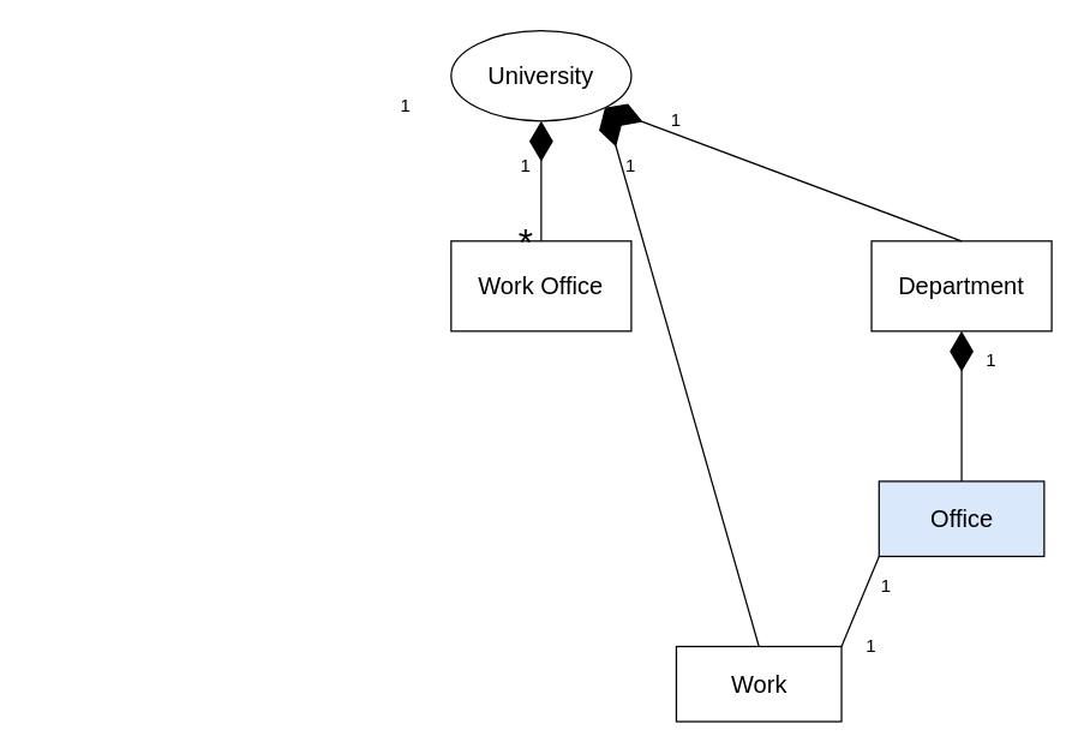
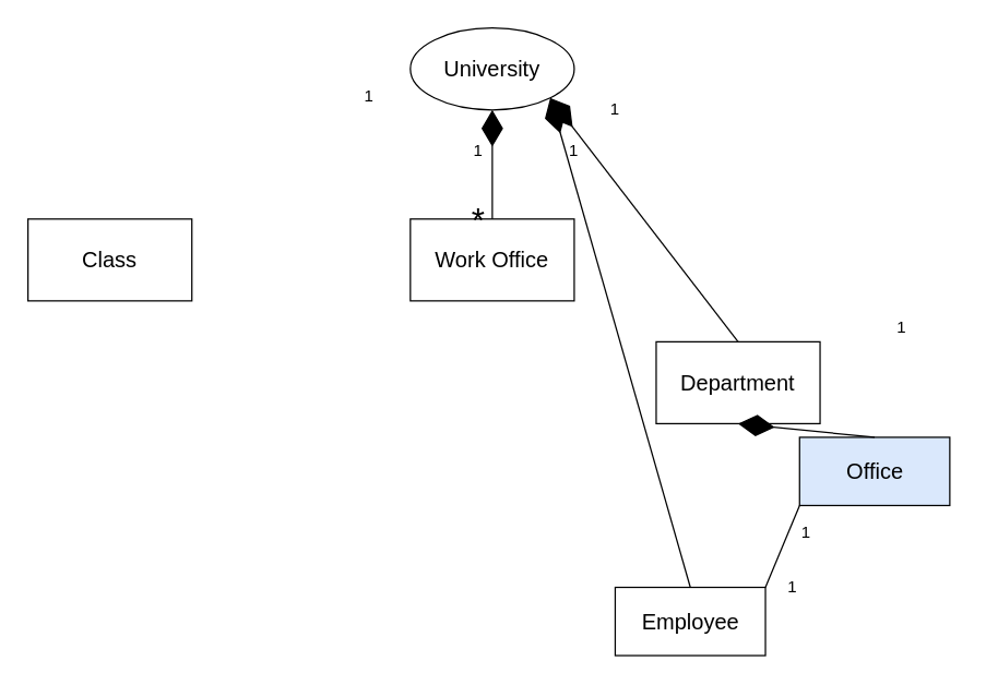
  <mxCell id="0" />
  <mxCell id="1" parent="0" />
  <mxCell id="2" value="&lt;font style=&quot;font-size: 16px&quot;&gt;University&lt;/font&gt;" style="ellipse;whiteSpace=wrap;html=1;" vertex="1" parent="1"><mxGeometry x="300" y="20" width="120" height="60" as="geometry" /></mxCell>
+ <mxCell id="3" value="&lt;font style=&quot;font-size: 16px&quot;&gt;Class&lt;/font&gt;" style="rounded=0;whiteSpace=wrap;html=1;" vertex="1" parent="1"><mxGeometry x="20" y="160" width="120" height="60" as="geometry" /></mxCell>
  <mxCell id="4" value="&lt;font style=&quot;font-size: 16px&quot;&gt;Work Office&lt;/font&gt;" style="rounded=0;whiteSpace=wrap;html=1;" vertex="1" parent="1"><mxGeometry x="300" y="160" width="120" height="60" as="geometry" /></mxCell>
- <mxCell id="5" value="&lt;font style=&quot;font-size: 16px&quot;&gt;Department&lt;/font&gt;" style="rounded=0;whiteSpace=wrap;html=1;" vertex="1" parent="1"><mxGeometry x="580" y="160" width="120" height="60" as="geometry" /></mxCell>
+ <mxCell id="5" value="&lt;font style=&quot;font-size: 16px&quot;&gt;Department&lt;/font&gt;" style="rounded=0;whiteSpace=wrap;html=1;" vertex="1" parent="1"><mxGeometry x="480" y="250" width="120" height="60" as="geometry" /></mxCell>
  <mxCell id="6" value="" style="endArrow=diamondThin;endFill=1;endSize=24;html=1;exitX=0.5;exitY=0;exitDx=0;exitDy=0;" edge="1" parent="1" source="4" target="2"><mxGeometry width="160" relative="1" as="geometry"><mxPoint x="270" y="280" as="sourcePoint" /><mxPoint x="430" y="280" as="targetPoint" /></mxGeometry></mxCell>
  <mxCell id="7" value="" style="endArrow=diamondThin;endFill=1;endSize=24;html=1;entryX=1;entryY=1;entryDx=0;entryDy=0;exitX=0.5;exitY=0;exitDx=0;exitDy=0;" edge="1" parent="1" source="5" target="2"><mxGeometry width="160" relative="1" as="geometry"><mxPoint x="270" y="330" as="sourcePoint" /><mxPoint x="430" y="330" as="targetPoint" /></mxGeometry></mxCell>
  <mxCell id="8" value="&lt;font style=&quot;font-size: 16px&quot;&gt;Office&lt;/font&gt;" style="html=1;fillColor=#dae8fc;" vertex="1" parent="1"><mxGeometry x="585" y="320" width="110" height="50" as="geometry" /></mxCell>
  <mxCell id="9" value="" style="endArrow=diamondThin;endFill=1;endSize=24;html=1;entryX=0.5;entryY=1;entryDx=0;entryDy=0;exitX=0.5;exitY=0;exitDx=0;exitDy=0;" edge="1" parent="1" source="8" target="5"><mxGeometry width="160" relative="1" as="geometry"><mxPoint x="270" y="330" as="sourcePoint" /><mxPoint x="430" y="330" as="targetPoint" /></mxGeometry></mxCell>
- <mxCell id="10" value="&lt;font style=&quot;font-size: 16px&quot;&gt;Work&lt;/font&gt;" style="html=1;" vertex="1" parent="1"><mxGeometry x="450" y="430" width="110" height="50" as="geometry" /></mxCell>
+ <mxCell id="10" value="&lt;font style=&quot;font-size: 16px&quot;&gt;Employee&lt;/font&gt;" style="html=1;" vertex="1" parent="1"><mxGeometry x="450" y="430" width="110" height="50" as="geometry" /></mxCell>
  <mxCell id="11" value="" style="endArrow=diamondThin;endFill=1;endSize=24;html=1;entryX=1;entryY=1;entryDx=0;entryDy=0;exitX=0.5;exitY=0;exitDx=0;exitDy=0;" edge="1" parent="1" source="10" target="2"><mxGeometry width="160" relative="1" as="geometry"><mxPoint x="270" y="330" as="sourcePoint" /><mxPoint x="450" y="130" as="targetPoint" /></mxGeometry></mxCell>
  <mxCell id="12" value="" style="endArrow=none;html=1;entryX=0;entryY=1;entryDx=0;entryDy=0;exitX=1;exitY=0;exitDx=0;exitDy=0;" edge="1" parent="1" source="10" target="8"><mxGeometry width="50" height="50" relative="1" as="geometry"><mxPoint x="330" y="350" as="sourcePoint" /><mxPoint x="380" y="300" as="targetPoint" /></mxGeometry></mxCell>
  <mxCell id="13" value="1" style="text;html=1;strokeColor=none;fillColor=none;align=center;verticalAlign=middle;whiteSpace=wrap;rounded=0;" vertex="1" parent="1"><mxGeometry x="570" y="380" width="40" height="20" as="geometry" /></mxCell>
  <mxCell id="14" value="1" style="text;html=1;strokeColor=none;fillColor=none;align=center;verticalAlign=middle;whiteSpace=wrap;rounded=0;" vertex="1" parent="1"><mxGeometry x="560" y="420" width="40" height="20" as="geometry" /></mxCell>
  <mxCell id="15" value="1" style="text;html=1;strokeColor=none;fillColor=none;align=center;verticalAlign=middle;whiteSpace=wrap;rounded=0;" vertex="1" parent="1"><mxGeometry x="400" y="100" width="40" height="20" as="geometry" /></mxCell>
  <mxCell id="16" value="1" style="text;html=1;strokeColor=none;fillColor=none;align=center;verticalAlign=middle;whiteSpace=wrap;rounded=0;" vertex="1" parent="1"><mxGeometry x="430" y="70" width="40" height="20" as="geometry" /></mxCell>
  <mxCell id="17" value="1" style="text;html=1;strokeColor=none;fillColor=none;align=center;verticalAlign=middle;whiteSpace=wrap;rounded=0;" vertex="1" parent="1"><mxGeometry x="250" y="60" width="40" height="20" as="geometry" /></mxCell>
  <mxCell id="18" value="1" style="text;html=1;strokeColor=none;fillColor=none;align=center;verticalAlign=middle;whiteSpace=wrap;rounded=0;" vertex="1" parent="1"><mxGeometry x="640" y="230" width="40" height="20" as="geometry" /></mxCell>
  <mxCell id="19" value="1" style="text;html=1;strokeColor=none;fillColor=none;align=center;verticalAlign=middle;whiteSpace=wrap;rounded=0;" vertex="1" parent="1"><mxGeometry x="330" y="100" width="40" height="20" as="geometry" /></mxCell>
  <mxCell id="20" value="&lt;font style=&quot;font-size: 25px&quot;&gt;*&lt;/font&gt;" style="text;html=1;strokeColor=none;fillColor=none;align=center;verticalAlign=middle;whiteSpace=wrap;rounded=0;" vertex="1" parent="1"><mxGeometry x="330" y="150" width="40" height="20" as="geometry" /></mxCell>
